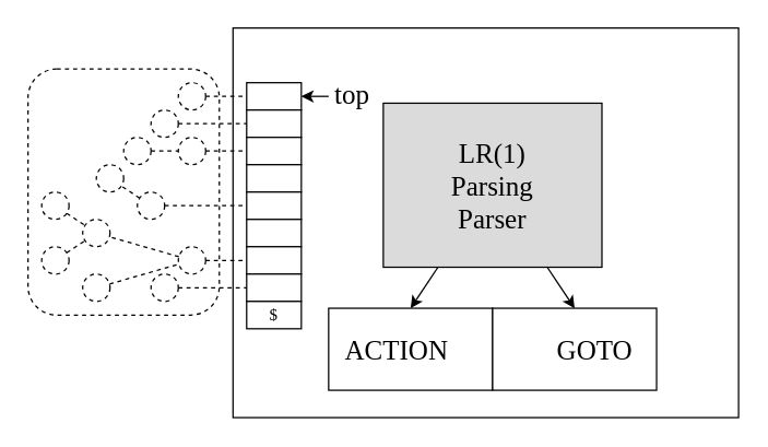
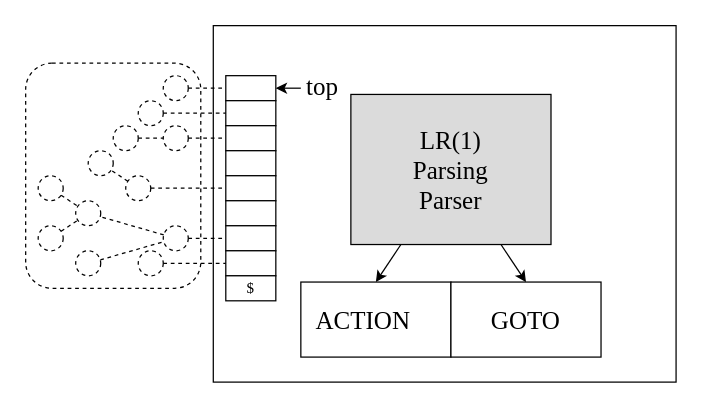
  <mxCell id="0" />
  <mxCell id="1" parent="0" />
  <mxCell id="2" value="" style="rounded=0;whiteSpace=wrap;html=1;" vertex="1" parent="1"><mxGeometry x="170" y="20" width="370" height="285" as="geometry" /></mxCell>
  <mxCell id="3" value="" style="rounded=1;whiteSpace=wrap;html=1;dashed=1;" vertex="1" parent="1"><mxGeometry x="20" y="50" width="140" height="180" as="geometry" /></mxCell>
  <mxCell id="4" value="" style="rounded=0;whiteSpace=wrap;html=1;" vertex="1" parent="1"><mxGeometry x="240" y="225" width="120" height="60" as="geometry" /></mxCell>
  <mxCell id="5" value="&lt;font face=&quot;Garamond&quot; style=&quot;font-size: 20px;&quot;&gt;ACTION&lt;/font&gt;" style="text;html=1;strokeColor=none;fillColor=none;align=center;verticalAlign=middle;whiteSpace=wrap;rounded=0;" vertex="1" parent="1"><mxGeometry x="250" y="230" width="80" height="50" as="geometry" /></mxCell>
  <mxCell id="6" value="" style="rounded=0;whiteSpace=wrap;html=1;" vertex="1" parent="1"><mxGeometry x="360" y="225" width="120" height="60" as="geometry" /></mxCell>
- <mxCell id="7" value="&lt;font face=&quot;Garamond&quot; style=&quot;font-size: 20px;&quot;&gt;GOTO&lt;/font&gt;" style="text;html=1;strokeColor=none;fillColor=none;align=center;verticalAlign=middle;whiteSpace=wrap;rounded=0;" vertex="1" parent="1"><mxGeometry x="395" y="230" width="80" height="50" as="geometry" /></mxCell>
+ <mxCell id="7" value="&lt;font face=&quot;Garamond&quot; style=&quot;font-size: 20px;&quot;&gt;GOTO&lt;/font&gt;" style="text;html=1;strokeColor=none;fillColor=none;align=center;verticalAlign=middle;whiteSpace=wrap;rounded=0;" vertex="1" parent="1"><mxGeometry x="380" y="230" width="80" height="50" as="geometry" /></mxCell>
  <mxCell id="8" style="rounded=0;orthogonalLoop=1;jettySize=auto;html=1;exitX=0.25;exitY=1;exitDx=0;exitDy=0;entryX=0.5;entryY=0;entryDx=0;entryDy=0;" edge="1" parent="1" source="10" target="4"><mxGeometry relative="1" as="geometry" /></mxCell>
  <mxCell id="9" style="rounded=0;orthogonalLoop=1;jettySize=auto;html=1;exitX=0.75;exitY=1;exitDx=0;exitDy=0;entryX=0.5;entryY=0;entryDx=0;entryDy=0;" edge="1" parent="1" source="10" target="6"><mxGeometry relative="1" as="geometry" /></mxCell>
  <mxCell id="10" value="" style="rounded=0;whiteSpace=wrap;html=1;fillColor=#DBDBDB;" vertex="1" parent="1"><mxGeometry x="280" y="75" width="160" height="120" as="geometry" /></mxCell>
  <mxCell id="11" value="&lt;font face=&quot;Garamond&quot; style=&quot;font-size: 20px;&quot;&gt;LR(1) Parsing Parser&lt;/font&gt;" style="text;html=1;strokeColor=none;fillColor=none;align=center;verticalAlign=middle;whiteSpace=wrap;rounded=0;" vertex="1" parent="1"><mxGeometry x="305" y="100" width="110" height="70" as="geometry" /></mxCell>
  <mxCell id="12" style="edgeStyle=orthogonalEdgeStyle;rounded=0;orthogonalLoop=1;jettySize=auto;html=1;exitX=1;exitY=0.5;exitDx=0;exitDy=0;endArrow=none;endFill=0;startArrow=classic;startFill=1;" edge="1" parent="1" source="13"><mxGeometry relative="1" as="geometry"><mxPoint x="240" y="70.2" as="targetPoint" /></mxGeometry></mxCell>
  <mxCell id="13" value="" style="rounded=0;whiteSpace=wrap;html=1;" vertex="1" parent="1"><mxGeometry x="180" y="60" width="40" height="20" as="geometry" /></mxCell>
  <mxCell id="14" value="" style="rounded=0;whiteSpace=wrap;html=1;" vertex="1" parent="1"><mxGeometry x="180" y="80" width="40" height="20" as="geometry" /></mxCell>
  <mxCell id="15" value="" style="rounded=0;whiteSpace=wrap;html=1;" vertex="1" parent="1"><mxGeometry x="180" y="100" width="40" height="20" as="geometry" /></mxCell>
  <mxCell id="16" value="" style="rounded=0;whiteSpace=wrap;html=1;" vertex="1" parent="1"><mxGeometry x="180" y="120" width="40" height="20" as="geometry" /></mxCell>
  <mxCell id="17" value="" style="rounded=0;whiteSpace=wrap;html=1;" vertex="1" parent="1"><mxGeometry x="180" y="140" width="40" height="20" as="geometry" /></mxCell>
  <mxCell id="18" value="" style="rounded=0;whiteSpace=wrap;html=1;" vertex="1" parent="1"><mxGeometry x="180" y="160" width="40" height="20" as="geometry" /></mxCell>
  <mxCell id="19" value="" style="rounded=0;whiteSpace=wrap;html=1;" vertex="1" parent="1"><mxGeometry x="180" y="180" width="40" height="20" as="geometry" /></mxCell>
  <mxCell id="20" value="" style="rounded=0;whiteSpace=wrap;html=1;" vertex="1" parent="1"><mxGeometry x="180" y="200" width="40" height="20" as="geometry" /></mxCell>
  <mxCell id="21" value="" style="ellipse;whiteSpace=wrap;html=1;aspect=fixed;dashed=1;" vertex="1" parent="1"><mxGeometry x="70" y="120" width="20" height="20" as="geometry" /></mxCell>
  <mxCell id="22" style="rounded=0;orthogonalLoop=1;jettySize=auto;html=1;endArrow=none;endFill=0;dashed=1;" edge="1" parent="1" source="29" target="21"><mxGeometry relative="1" as="geometry" /></mxCell>
  <mxCell id="23" value="" style="ellipse;whiteSpace=wrap;html=1;aspect=fixed;dashed=1;" vertex="1" parent="1"><mxGeometry x="130" y="100" width="20" height="20" as="geometry" /></mxCell>
  <mxCell id="24" value="" style="ellipse;whiteSpace=wrap;html=1;aspect=fixed;dashed=1;" vertex="1" parent="1"><mxGeometry x="130" y="180" width="20" height="20" as="geometry" /></mxCell>
  <mxCell id="25" style="rounded=0;orthogonalLoop=1;jettySize=auto;html=1;endArrow=none;endFill=0;dashed=1;" edge="1" parent="1" source="26" target="24"><mxGeometry relative="1" as="geometry" /></mxCell>
  <mxCell id="26" value="" style="ellipse;whiteSpace=wrap;html=1;aspect=fixed;dashed=1;" vertex="1" parent="1"><mxGeometry x="60" y="200" width="20" height="20" as="geometry" /></mxCell>
  <mxCell id="27" value="" style="ellipse;whiteSpace=wrap;html=1;aspect=fixed;dashed=1;" vertex="1" parent="1"><mxGeometry x="60" y="160" width="20" height="20" as="geometry" /></mxCell>
  <mxCell id="28" style="rounded=0;orthogonalLoop=1;jettySize=auto;html=1;endArrow=none;endFill=0;dashed=1;" edge="1" parent="1" source="24" target="27"><mxGeometry relative="1" as="geometry" /></mxCell>
  <mxCell id="29" value="" style="ellipse;whiteSpace=wrap;html=1;aspect=fixed;dashed=1;" vertex="1" parent="1"><mxGeometry x="100" y="140" width="20" height="20" as="geometry" /></mxCell>
  <mxCell id="30" value="&lt;font face=&quot;Garamond&quot; style=&quot;font-size: 20px;&quot;&gt;top&lt;/font&gt;" style="text;html=1;strokeColor=none;fillColor=none;align=center;verticalAlign=middle;whiteSpace=wrap;rounded=0;" vertex="1" parent="1"><mxGeometry x="245" y="60" width="25" height="15" as="geometry" /></mxCell>
  <mxCell id="31" style="rounded=0;orthogonalLoop=1;jettySize=auto;html=1;startArrow=none;startFill=0;endArrow=none;endFill=0;dashed=1;" edge="1" parent="1" source="32" target="27"><mxGeometry relative="1" as="geometry" /></mxCell>
  <mxCell id="32" value="" style="ellipse;whiteSpace=wrap;html=1;aspect=fixed;dashed=1;" vertex="1" parent="1"><mxGeometry x="30" y="140" width="20" height="20" as="geometry" /></mxCell>
  <mxCell id="33" style="rounded=0;orthogonalLoop=1;jettySize=auto;html=1;dashed=1;endArrow=none;endFill=0;" edge="1" parent="1" source="34" target="27"><mxGeometry relative="1" as="geometry" /></mxCell>
  <mxCell id="34" value="" style="ellipse;whiteSpace=wrap;html=1;aspect=fixed;dashed=1;" vertex="1" parent="1"><mxGeometry x="30" y="180" width="20" height="20" as="geometry" /></mxCell>
  <mxCell id="35" value="" style="ellipse;whiteSpace=wrap;html=1;aspect=fixed;dashed=1;" vertex="1" parent="1"><mxGeometry x="110" y="80" width="20" height="20" as="geometry" /></mxCell>
  <mxCell id="36" style="rounded=0;orthogonalLoop=1;jettySize=auto;html=1;dashed=1;endArrow=none;endFill=0;" edge="1" parent="1" source="37" target="13"><mxGeometry relative="1" as="geometry" /></mxCell>
  <mxCell id="37" value="" style="ellipse;whiteSpace=wrap;html=1;aspect=fixed;dashed=1;" vertex="1" parent="1"><mxGeometry x="130" y="60" width="20" height="20" as="geometry" /></mxCell>
  <mxCell id="38" style="rounded=0;orthogonalLoop=1;jettySize=auto;html=1;exitX=1;exitY=0.5;exitDx=0;exitDy=0;entryX=0;entryY=0.5;entryDx=0;entryDy=0;endArrow=none;endFill=0;dashed=1;" edge="1" parent="1" source="39" target="23"><mxGeometry relative="1" as="geometry" /></mxCell>
  <mxCell id="39" value="" style="ellipse;whiteSpace=wrap;html=1;aspect=fixed;dashed=1;" vertex="1" parent="1"><mxGeometry x="90" y="100" width="20" height="20" as="geometry" /></mxCell>
  <mxCell id="40" style="rounded=0;orthogonalLoop=1;jettySize=auto;html=1;endArrow=none;endFill=0;dashed=1;" edge="1" parent="1" source="35" target="14"><mxGeometry relative="1" as="geometry"><mxPoint x="120" y="120" as="sourcePoint" /><mxPoint x="140" y="120" as="targetPoint" /></mxGeometry></mxCell>
  <mxCell id="41" value="&lt;font face=&quot;Garamond&quot;&gt;$&lt;/font&gt;" style="rounded=0;whiteSpace=wrap;html=1;" vertex="1" parent="1"><mxGeometry x="180" y="220" width="40" height="20" as="geometry" /></mxCell>
  <mxCell id="42" style="rounded=0;orthogonalLoop=1;jettySize=auto;html=1;dashed=1;endArrow=none;endFill=0;" edge="1" parent="1" source="23" target="15"><mxGeometry relative="1" as="geometry"><mxPoint x="150" y="109.8" as="sourcePoint" /><mxPoint x="180" y="109.8" as="targetPoint" /></mxGeometry></mxCell>
  <mxCell id="43" style="rounded=0;orthogonalLoop=1;jettySize=auto;html=1;dashed=1;endArrow=none;endFill=0;" edge="1" parent="1" source="29" target="17"><mxGeometry relative="1" as="geometry"><mxPoint x="120" y="149.8" as="sourcePoint" /><mxPoint x="150" y="149.8" as="targetPoint" /></mxGeometry></mxCell>
  <mxCell id="44" style="rounded=0;orthogonalLoop=1;jettySize=auto;html=1;dashed=1;endArrow=none;endFill=0;" edge="1" parent="1" source="24" target="19"><mxGeometry relative="1" as="geometry"><mxPoint x="110" y="189.8" as="sourcePoint" /><mxPoint x="170" y="189.8" as="targetPoint" /></mxGeometry></mxCell>
  <mxCell id="45" value="" style="ellipse;whiteSpace=wrap;html=1;aspect=fixed;dashed=1;" vertex="1" parent="1"><mxGeometry x="110" y="200" width="20" height="20" as="geometry" /></mxCell>
  <mxCell id="46" style="rounded=0;orthogonalLoop=1;jettySize=auto;html=1;dashed=1;endArrow=none;endFill=0;" edge="1" parent="1" source="45" target="20"><mxGeometry relative="1" as="geometry"><mxPoint x="160" y="200" as="sourcePoint" /><mxPoint x="190" y="200" as="targetPoint" /></mxGeometry></mxCell>
